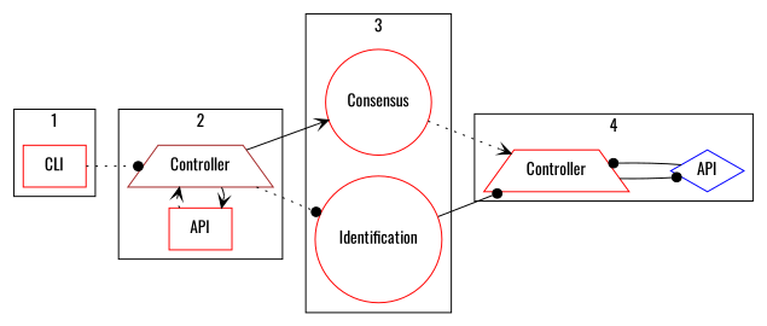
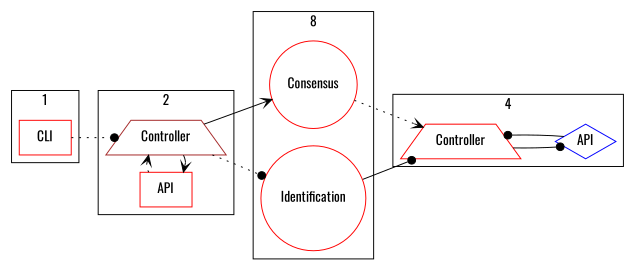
  digraph {
    rankdir=LR
    fontname=Oswald
    node [color=red shape=trapezium fontname=Oswald]
    edge [style=solid arrowhead=dot fontname=Oswald]
    n1 [label=Controller color=brown]
    n2 [label=API shape=box]
    CLI [shape=box]
    Consensus [shape=circle]
    Identification [shape=circle]
    n6 [label=Controller]
    n7 [label=API color=blue shape=diamond]
    subgraph cluster_1 {
      label=2
      subgraph sub_2 {
        label=2
        rank=same
        n1
        n2
      }
    }
    subgraph cluster_3 {
      label=1
      rank=same
      CLI
    }
    subgraph cluster_4 {
-     label=3
+     label=8
      rank=same
      Consensus
      Identification
    }
    subgraph cluster_5 {
      label=4
      rank=same
      n6
      n7
    }
    n1 -> n2 [arrowhead=vee]
    n1 -> Consensus [arrowhead=vee]
    n1 -> Identification [style=dotted]
    n2 -> n1 [style=dotted arrowhead=vee]
    CLI -> n1 [style=dotted]
    Consensus -> n6 [style=dotted arrowhead=vee]
    Identification -> n6
    n6 -> n7
    n7 -> n6
  }
